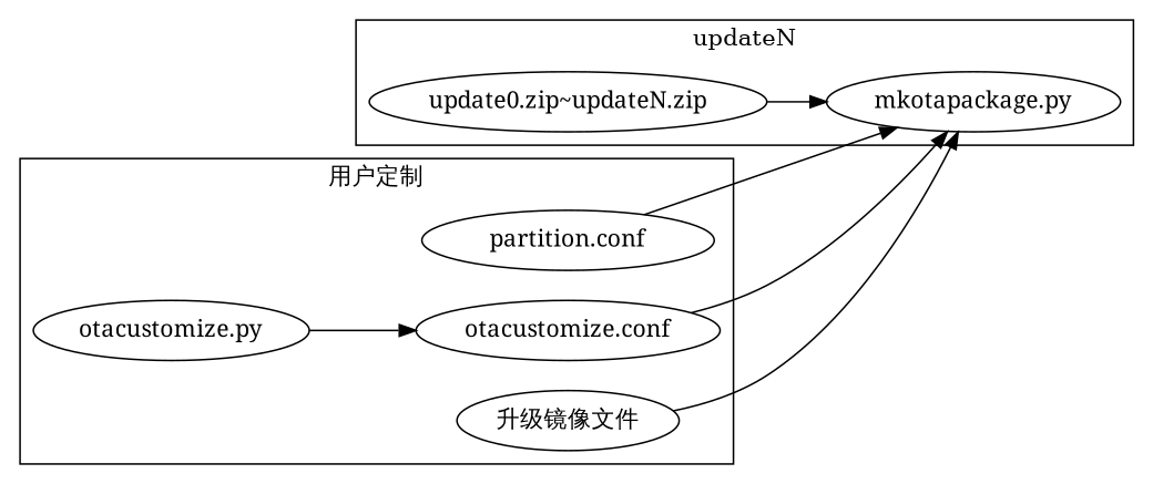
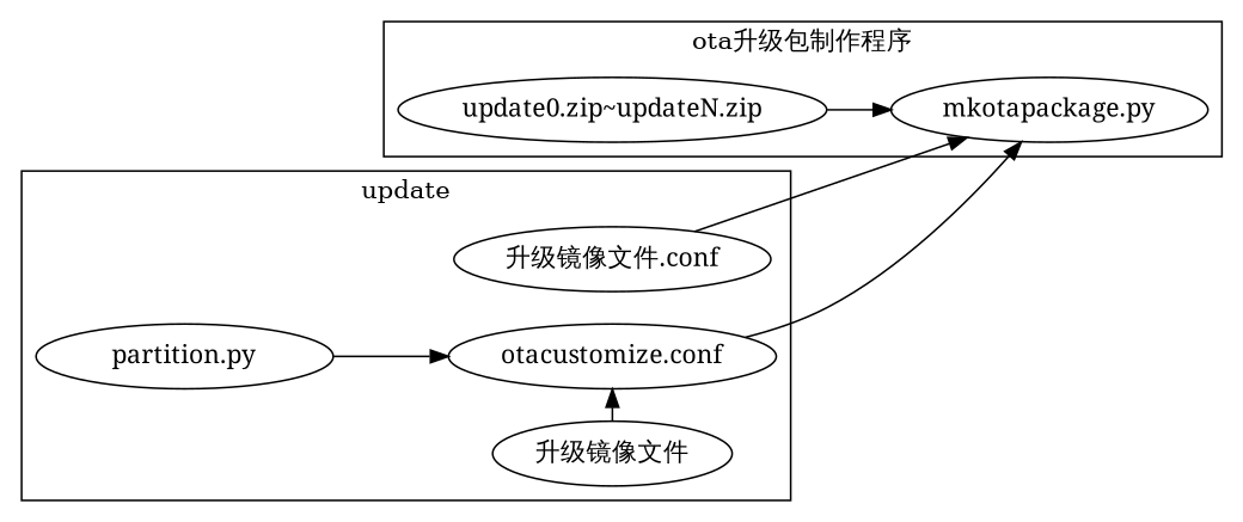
  digraph {
    compound=true
    rankdir=LR
    node [fontname=SimSun]
    edge [fontname=FangSong]
    "mkotapackage.py"
    "update0.zip~updateN.zip"
-   "partition.conf"
+   "partition.conf" [label="升级镜像文件.conf"]
    n4 [label="otacustomize.conf"]
    "升级镜像文件"
-   "otacustomize.py"
+   "otacustomize.py" [label="partition.py"]
    subgraph cluster_1 {
-     label=updateN
+     label="ota升级包制作程序"
      "mkotapackage.py"
      "update0.zip~updateN.zip"
    }
    subgraph cluster_2 {
-     label="用户定制"
+     label=update
      "otacustomize.py"
      subgraph sub_3 {
        label="用户定制"
        rank=same
        "partition.conf"
        n4
        "升级镜像文件"
      }
    }
    "update0.zip~updateN.zip" -> "mkotapackage.py"
    "partition.conf" -> "mkotapackage.py"
    n4 -> "mkotapackage.py"
-   "升级镜像文件" -> "mkotapackage.py"
+   "升级镜像文件" -> n4
    "otacustomize.py" -> n4
  }
